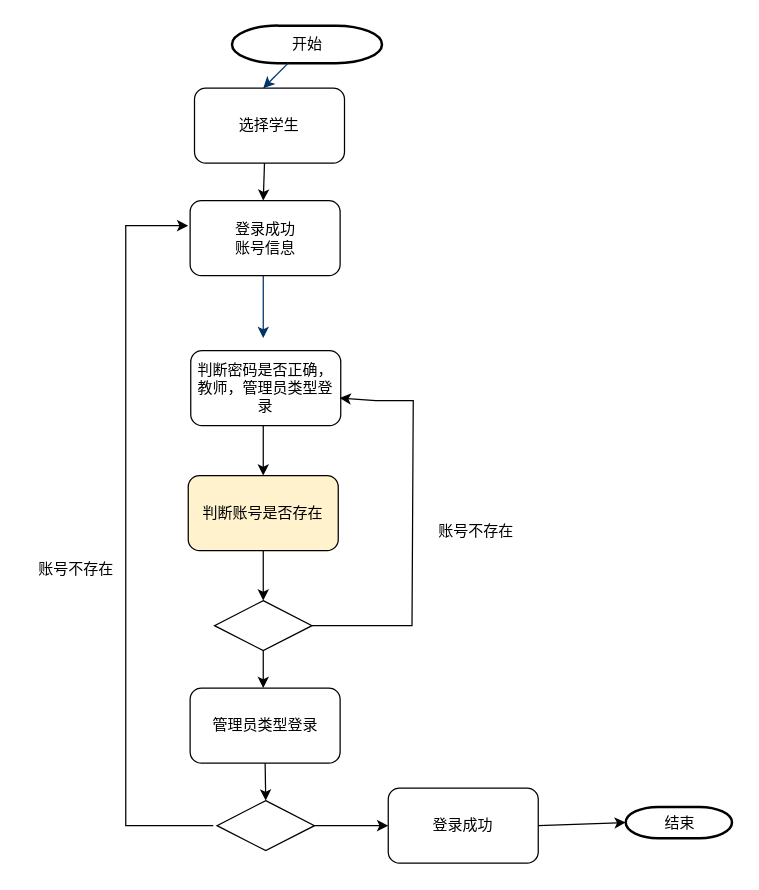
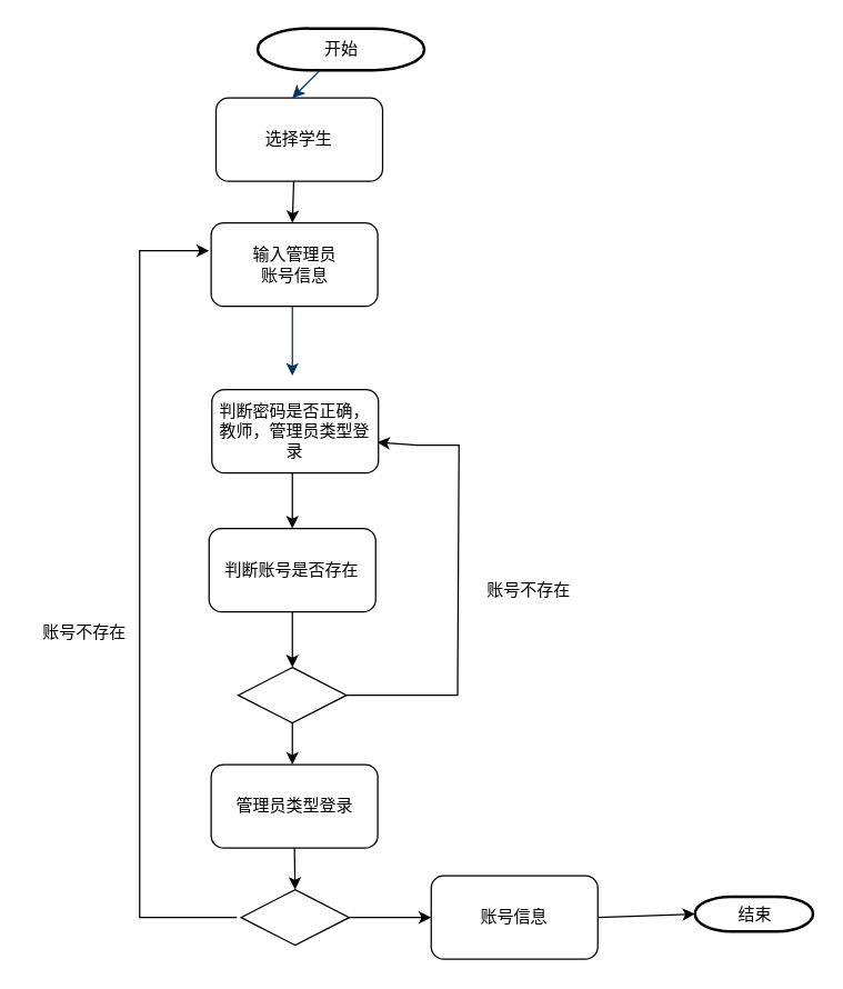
  <mxCell id="0" />
  <mxCell id="1" parent="0" />
  <mxCell id="2" value="开始" style="shape=mxgraph.flowchart.terminator;strokeWidth=2;gradientColor=none;gradientDirection=north;fontStyle=0;html=1;" parent="1" vertex="1"><mxGeometry x="185" y="20" width="120" height="30" as="geometry" /></mxCell>
  <mxCell id="3" style="fontStyle=1;strokeColor=#003366;strokeWidth=1;html=1;" parent="1" source="2" edge="1"><mxGeometry relative="1" as="geometry"><mxPoint x="210" y="70" as="targetPoint" /></mxGeometry></mxCell>
  <mxCell id="4" style="fontStyle=1;strokeColor=#003366;strokeWidth=1;html=1;" parent="1" edge="1"><mxGeometry relative="1" as="geometry"><mxPoint x="210" y="190" as="sourcePoint" /><mxPoint x="210" y="270" as="targetPoint" /><Array as="points"><mxPoint x="210" y="170" /></Array></mxGeometry></mxCell>
  <mxCell id="5" value="选择学生" style="rounded=1;whiteSpace=wrap;html=1;" parent="1" vertex="1"><mxGeometry x="155" y="70" width="120" height="60" as="geometry" /></mxCell>
- <mxCell id="6" value="登录成功&lt;br&gt;账号信息" style="rounded=1;whiteSpace=wrap;html=1;" parent="1" vertex="1"><mxGeometry x="151.5" y="160" width="120" height="60" as="geometry" /></mxCell>
+ <mxCell id="6" value="输入管理员&lt;br&gt;账号信息" style="rounded=1;whiteSpace=wrap;html=1;" parent="1" vertex="1"><mxGeometry x="151.5" y="160" width="120" height="60" as="geometry" /></mxCell>
  <mxCell id="7" value="" style="endArrow=classic;html=1;rounded=0;" parent="1" edge="1"><mxGeometry width="50" height="50" relative="1" as="geometry"><mxPoint x="211" y="130" as="sourcePoint" /><mxPoint x="210" y="160" as="targetPoint" /></mxGeometry></mxCell>
  <mxCell id="8" value="判断密码是否正确，教师，管理员类型登录" style="rounded=1;whiteSpace=wrap;html=1;" parent="1" vertex="1"><mxGeometry x="152" y="280" width="120" height="60" as="geometry" /></mxCell>
  <mxCell id="9" value="" style="endArrow=classic;html=1;rounded=0;" parent="1" edge="1"><mxGeometry width="50" height="50" relative="1" as="geometry"><mxPoint x="210" y="340" as="sourcePoint" /><mxPoint x="210" y="380" as="targetPoint" /></mxGeometry></mxCell>
  <mxCell id="10" value="" style="rhombus;whiteSpace=wrap;html=1;" parent="1" vertex="1"><mxGeometry x="171" y="480" width="78" height="40" as="geometry" /></mxCell>
  <mxCell id="11" value="" style="endArrow=classic;html=1;rounded=0;entryX=0.993;entryY=0.633;entryDx=0;entryDy=0;entryPerimeter=0;" parent="1" target="8" edge="1"><mxGeometry width="50" height="50" relative="1" as="geometry"><mxPoint x="249" y="500" as="sourcePoint" /><mxPoint x="270.5" y="290" as="targetPoint" /><Array as="points"><mxPoint x="329" y="500" /><mxPoint x="330" y="320" /><mxPoint x="300" y="320" /></Array></mxGeometry></mxCell>
  <mxCell id="12" value="账号不存在" style="text;html=1;align=center;verticalAlign=middle;resizable=0;points=[];autosize=1;strokeColor=none;fillColor=none;" parent="1" vertex="1"><mxGeometry x="340" y="410" width="80" height="30" as="geometry" /></mxCell>
  <mxCell id="13" value="" style="endArrow=classic;html=1;rounded=0;exitX=0.5;exitY=1;exitDx=0;exitDy=0;" parent="1" source="10" edge="1"><mxGeometry width="50" height="50" relative="1" as="geometry"><mxPoint x="402" y="400" as="sourcePoint" /><mxPoint x="210" y="550" as="targetPoint" /></mxGeometry></mxCell>
  <mxCell id="14" value="结束" style="shape=mxgraph.flowchart.terminator;strokeWidth=2;gradientColor=none;gradientDirection=north;fontStyle=0;html=1;" parent="1" vertex="1"><mxGeometry x="500" y="645" width="85" height="25" as="geometry" /></mxCell>
- <mxCell id="15" value="判断账号是否存在" style="rounded=1;whiteSpace=wrap;html=1;fillColor=#fff2cc;" parent="1" vertex="1"><mxGeometry x="150" y="380" width="120" height="60" as="geometry" /></mxCell>
+ <mxCell id="15" value="判断账号是否存在" style="rounded=1;whiteSpace=wrap;html=1;" parent="1" vertex="1"><mxGeometry x="150" y="380" width="120" height="60" as="geometry" /></mxCell>
  <mxCell id="16" value="" style="endArrow=classic;html=1;rounded=0;" parent="1" edge="1"><mxGeometry width="50" height="50" relative="1" as="geometry"><mxPoint x="210" y="440" as="sourcePoint" /><mxPoint x="210" y="480" as="targetPoint" /></mxGeometry></mxCell>
  <mxCell id="17" value="管理员类型登录" style="rounded=1;whiteSpace=wrap;html=1;" parent="1" vertex="1"><mxGeometry x="151.5" y="550" width="120" height="60" as="geometry" /></mxCell>
  <mxCell id="18" style="edgeStyle=orthogonalEdgeStyle;rounded=0;orthogonalLoop=1;jettySize=auto;html=1;exitX=0.5;exitY=1;exitDx=0;exitDy=0;" parent="1" source="17" target="17" edge="1"><mxGeometry relative="1" as="geometry" /></mxCell>
  <mxCell id="19" value="" style="endArrow=classic;html=1;rounded=0;exitX=0.5;exitY=1;exitDx=0;exitDy=0;" parent="1" source="17" edge="1"><mxGeometry width="50" height="50" relative="1" as="geometry"><mxPoint x="400" y="660" as="sourcePoint" /><mxPoint x="212" y="640" as="targetPoint" /></mxGeometry></mxCell>
  <mxCell id="20" value="" style="rhombus;whiteSpace=wrap;html=1;" parent="1" vertex="1"><mxGeometry x="173" y="640" width="78" height="40" as="geometry" /></mxCell>
  <mxCell id="21" value="" style="endArrow=classic;html=1;rounded=0;" parent="1" edge="1"><mxGeometry width="50" height="50" relative="1" as="geometry"><mxPoint x="170" y="660" as="sourcePoint" /><mxPoint x="150" y="180" as="targetPoint" /><Array as="points"><mxPoint x="100" y="660" /><mxPoint x="100" y="580" /><mxPoint x="100" y="500" /><mxPoint x="100" y="180" /></Array></mxGeometry></mxCell>
  <mxCell id="22" value="账号不存在" style="text;html=1;align=center;verticalAlign=middle;resizable=0;points=[];autosize=1;strokeColor=none;fillColor=none;" parent="1" vertex="1"><mxGeometry x="20" y="440" width="80" height="30" as="geometry" /></mxCell>
- <mxCell id="23" value="登录成功" style="rounded=1;whiteSpace=wrap;html=1;" parent="1" vertex="1"><mxGeometry x="310" y="630" width="120" height="60" as="geometry" /></mxCell>
+ <mxCell id="23" value="账号信息" style="rounded=1;whiteSpace=wrap;html=1;" parent="1" vertex="1"><mxGeometry x="310" y="630" width="120" height="60" as="geometry" /></mxCell>
  <mxCell id="24" value="" style="endArrow=classic;html=1;rounded=0;exitX=1;exitY=0.5;exitDx=0;exitDy=0;entryX=0;entryY=0.5;entryDx=0;entryDy=0;" parent="1" source="20" target="23" edge="1"><mxGeometry width="50" height="50" relative="1" as="geometry"><mxPoint x="410" y="530" as="sourcePoint" /><mxPoint x="460" y="480" as="targetPoint" /></mxGeometry></mxCell>
  <mxCell id="25" value="" style="endArrow=classic;html=1;rounded=0;entryX=0;entryY=0.5;entryDx=0;entryDy=0;entryPerimeter=0;" parent="1" target="14" edge="1"><mxGeometry width="50" height="50" relative="1" as="geometry"><mxPoint x="430" y="660" as="sourcePoint" /><mxPoint x="480" y="610" as="targetPoint" /></mxGeometry></mxCell>
